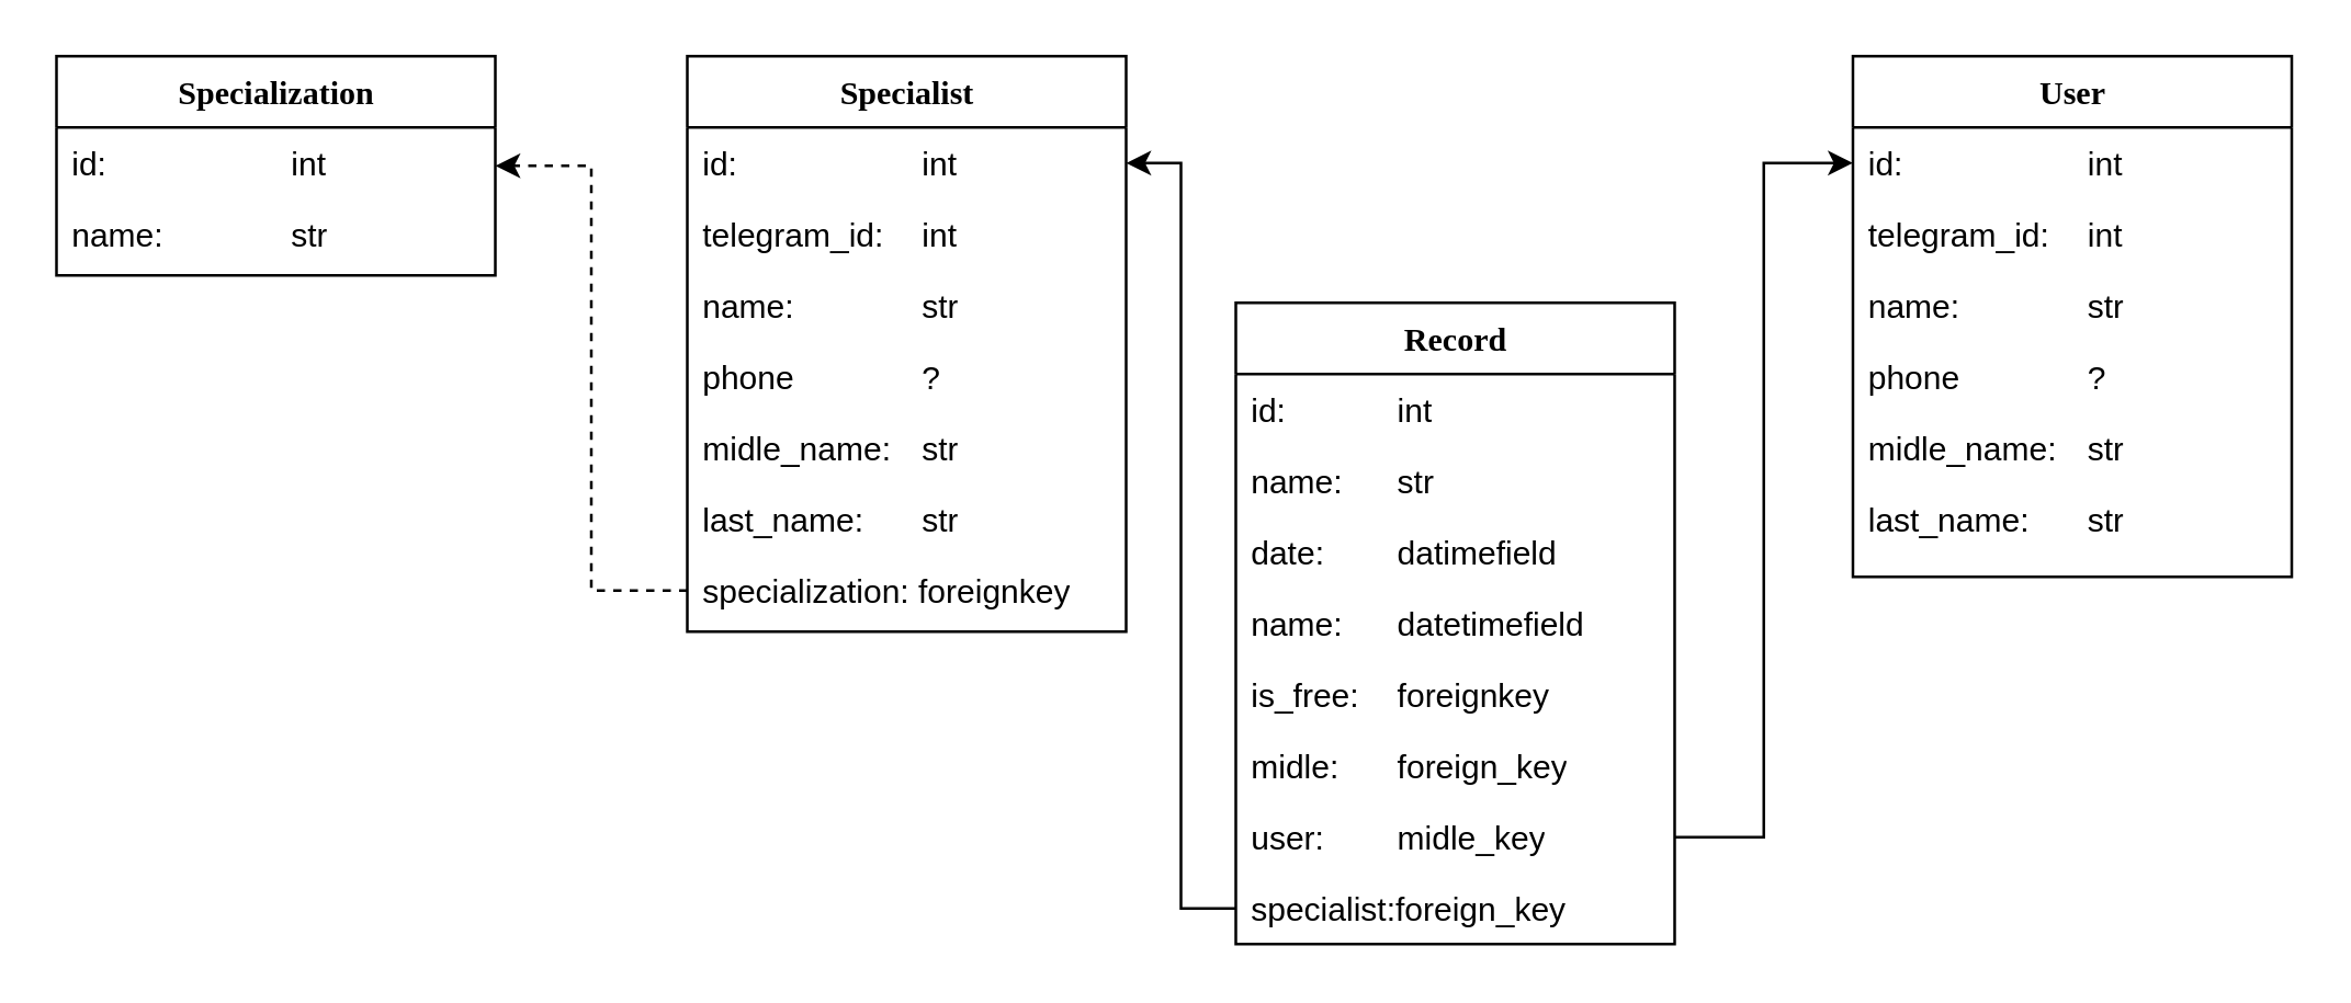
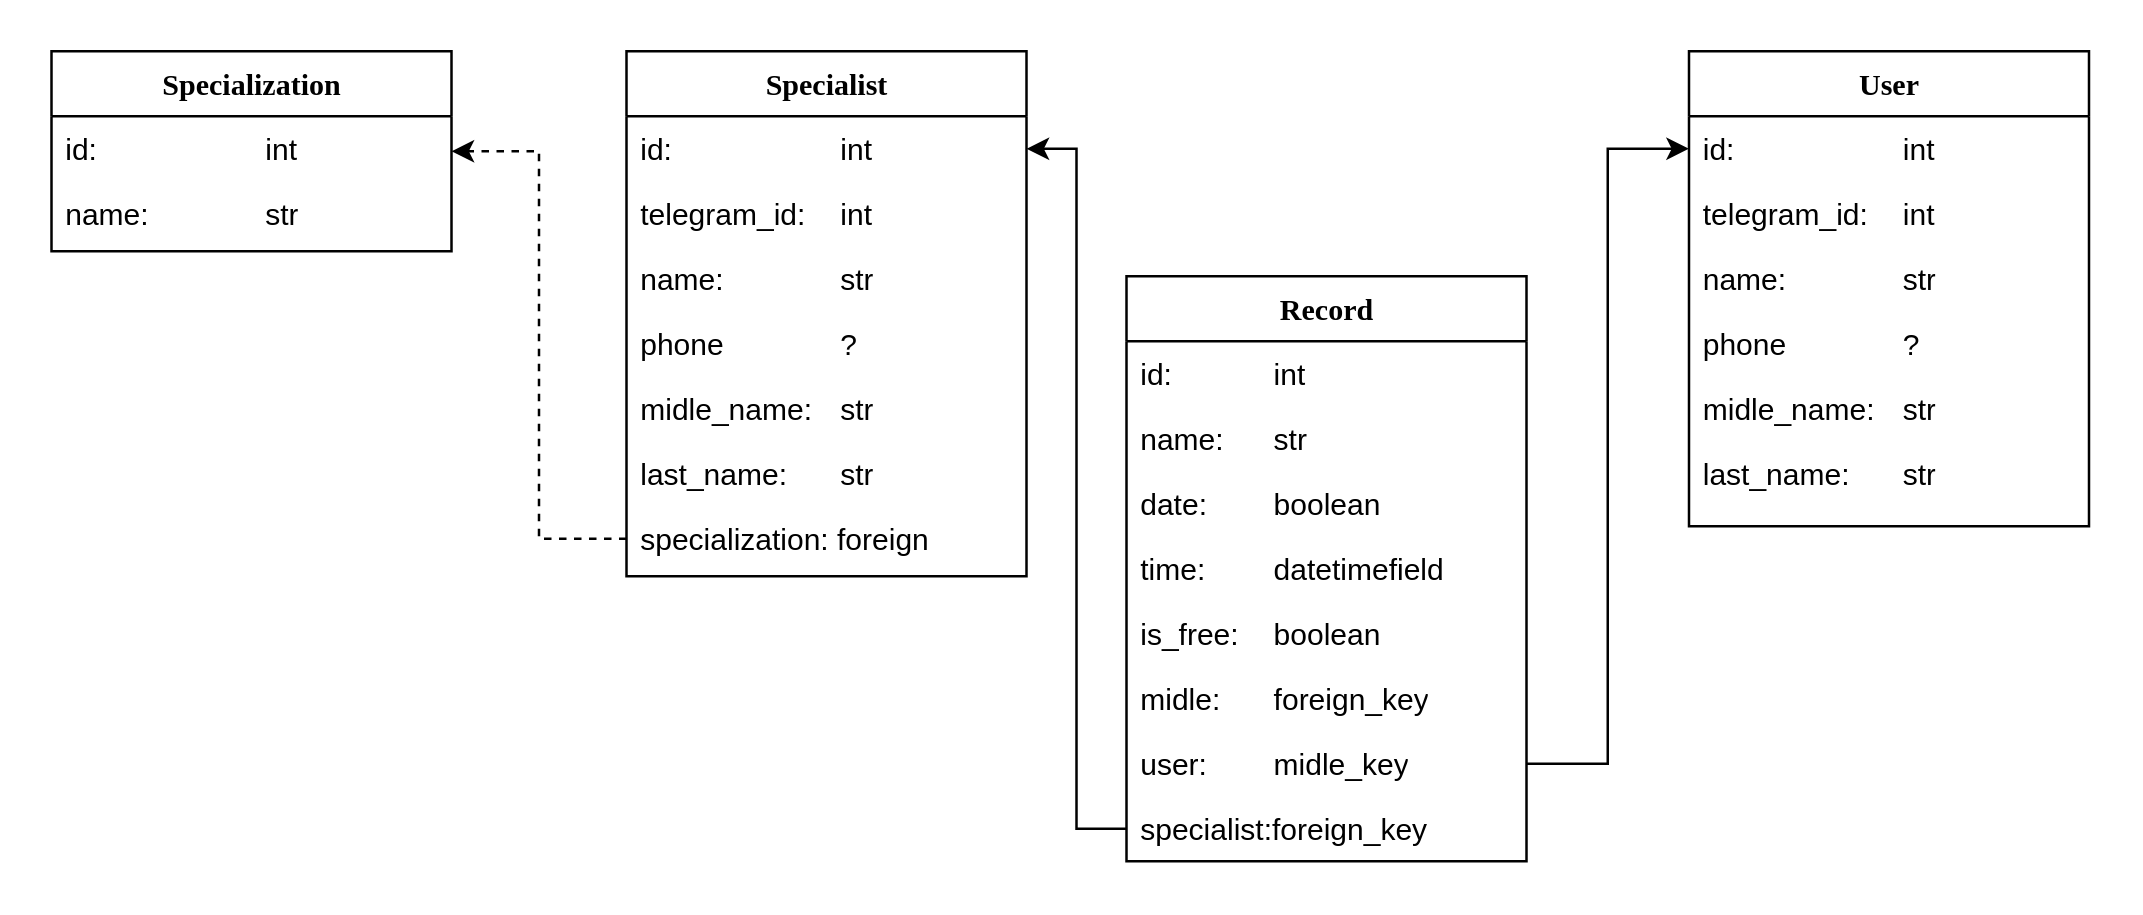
  <mxCell id="0" />
  <mxCell id="1" parent="0" />
  <mxCell id="2" value="Record" style="swimlane;html=1;fontStyle=1;align=center;verticalAlign=top;childLayout=stackLayout;horizontal=1;startSize=26;horizontalStack=0;resizeParent=1;resizeLast=0;collapsible=1;marginBottom=0;swimlaneFillColor=#ffffff;rounded=0;shadow=0;comic=0;labelBackgroundColor=none;strokeWidth=1;fillColor=none;fontFamily=Verdana;fontSize=12" parent="1" vertex="1"><mxGeometry x="450" y="110" width="160" height="234" as="geometry" /></mxCell>
  <mxCell id="3" value="id:&lt;span style=&quot;white-space: pre;&quot;&gt;&#09;&lt;span style=&quot;white-space: pre;&quot;&gt;&#09;&lt;/span&gt;&lt;/span&gt;int" style="text;html=1;strokeColor=none;fillColor=none;align=left;verticalAlign=top;spacingLeft=4;spacingRight=4;whiteSpace=wrap;overflow=hidden;rotatable=0;points=[[0,0.5],[1,0.5]];portConstraint=eastwest;" vertex="1" parent="2"><mxGeometry y="26" width="160" height="26" as="geometry" /></mxCell>
  <mxCell id="4" value="name:&lt;span style=&quot;white-space: pre;&quot;&gt;&#09;&lt;/span&gt;str" style="text;html=1;strokeColor=none;fillColor=none;align=left;verticalAlign=top;spacingLeft=4;spacingRight=4;whiteSpace=wrap;overflow=hidden;rotatable=0;points=[[0,0.5],[1,0.5]];portConstraint=eastwest;" vertex="1" parent="2"><mxGeometry y="52" width="160" height="26" as="geometry" /></mxCell>
- <mxCell id="5" value="date:&lt;span style=&quot;white-space: pre;&quot;&gt;&#09;&lt;/span&gt;datimefield" style="text;html=1;strokeColor=none;fillColor=none;align=left;verticalAlign=top;spacingLeft=4;spacingRight=4;whiteSpace=wrap;overflow=hidden;rotatable=0;points=[[0,0.5],[1,0.5]];portConstraint=eastwest;" vertex="1" parent="2"><mxGeometry y="78" width="160" height="26" as="geometry" /></mxCell>
- <mxCell id="6" value="name: &lt;span style=&quot;white-space: pre;&quot;&gt;&#09;&lt;/span&gt;datetimefield" style="text;html=1;strokeColor=none;fillColor=none;align=left;verticalAlign=top;spacingLeft=4;spacingRight=4;whiteSpace=wrap;overflow=hidden;rotatable=0;points=[[0,0.5],[1,0.5]];portConstraint=eastwest;" vertex="1" parent="2"><mxGeometry y="104" width="160" height="26" as="geometry" /></mxCell>
- <mxCell id="7" value="is_free:&lt;span style=&quot;white-space: pre;&quot;&gt;&#09;&lt;/span&gt;foreignkey" style="text;html=1;strokeColor=none;fillColor=none;align=left;verticalAlign=top;spacingLeft=4;spacingRight=4;whiteSpace=wrap;overflow=hidden;rotatable=0;points=[[0,0.5],[1,0.5]];portConstraint=eastwest;" vertex="1" parent="2"><mxGeometry y="130" width="160" height="26" as="geometry" /></mxCell>
+ <mxCell id="5" value="date:&lt;span style=&quot;white-space: pre;&quot;&gt;&#09;&lt;/span&gt;boolean" style="text;html=1;strokeColor=none;fillColor=none;align=left;verticalAlign=top;spacingLeft=4;spacingRight=4;whiteSpace=wrap;overflow=hidden;rotatable=0;points=[[0,0.5],[1,0.5]];portConstraint=eastwest;" vertex="1" parent="2"><mxGeometry y="78" width="160" height="26" as="geometry" /></mxCell>
+ <mxCell id="6" value="time: &lt;span style=&quot;white-space: pre;&quot;&gt;&#09;&lt;/span&gt;datetimefield" style="text;html=1;strokeColor=none;fillColor=none;align=left;verticalAlign=top;spacingLeft=4;spacingRight=4;whiteSpace=wrap;overflow=hidden;rotatable=0;points=[[0,0.5],[1,0.5]];portConstraint=eastwest;" vertex="1" parent="2"><mxGeometry y="104" width="160" height="26" as="geometry" /></mxCell>
+ <mxCell id="7" value="is_free:&lt;span style=&quot;white-space: pre;&quot;&gt;&#09;&lt;/span&gt;boolean" style="text;html=1;strokeColor=none;fillColor=none;align=left;verticalAlign=top;spacingLeft=4;spacingRight=4;whiteSpace=wrap;overflow=hidden;rotatable=0;points=[[0,0.5],[1,0.5]];portConstraint=eastwest;" vertex="1" parent="2"><mxGeometry y="130" width="160" height="26" as="geometry" /></mxCell>
  <mxCell id="8" value="midle:&lt;span style=&quot;white-space: pre;&quot;&gt;&#09;&lt;/span&gt;foreign_key" style="text;html=1;strokeColor=none;fillColor=none;align=left;verticalAlign=top;spacingLeft=4;spacingRight=4;whiteSpace=wrap;overflow=hidden;rotatable=0;points=[[0,0.5],[1,0.5]];portConstraint=eastwest;" vertex="1" parent="2"><mxGeometry y="156" width="160" height="26" as="geometry" /></mxCell>
  <mxCell id="9" value="user:&lt;span style=&quot;white-space: pre;&quot;&gt;&#09;&lt;/span&gt;midle_key" style="text;html=1;strokeColor=none;fillColor=none;align=left;verticalAlign=top;spacingLeft=4;spacingRight=4;whiteSpace=wrap;overflow=hidden;rotatable=0;points=[[0,0.5],[1,0.5]];portConstraint=eastwest;" vertex="1" parent="2"><mxGeometry y="182" width="160" height="26" as="geometry" /></mxCell>
  <mxCell id="10" value="specialist:foreign_key" style="text;html=1;strokeColor=none;fillColor=none;align=left;verticalAlign=top;spacingLeft=4;spacingRight=4;whiteSpace=wrap;overflow=hidden;rotatable=0;points=[[0,0.5],[1,0.5]];portConstraint=eastwest;" vertex="1" parent="2"><mxGeometry y="208" width="160" height="26" as="geometry" /></mxCell>
  <mxCell id="11" value="User" style="swimlane;html=1;fontStyle=1;align=center;verticalAlign=top;childLayout=stackLayout;horizontal=1;startSize=26;horizontalStack=0;resizeParent=1;resizeLast=0;collapsible=1;marginBottom=0;swimlaneFillColor=#ffffff;rounded=0;shadow=0;comic=0;labelBackgroundColor=none;strokeWidth=1;fillColor=none;fontFamily=Verdana;fontSize=12" parent="1" vertex="1"><mxGeometry x="675" y="20" width="160" height="190" as="geometry" /></mxCell>
  <mxCell id="12" value="id:&lt;span style=&quot;white-space: pre;&quot;&gt;&#09;&lt;span style=&quot;white-space: pre;&quot;&gt;&#09;&lt;/span&gt;&lt;span style=&quot;white-space: pre;&quot;&gt;&#09;&lt;/span&gt;&lt;/span&gt;int" style="text;html=1;strokeColor=none;fillColor=none;align=left;verticalAlign=top;spacingLeft=4;spacingRight=4;whiteSpace=wrap;overflow=hidden;rotatable=0;points=[[0,0.5],[1,0.5]];portConstraint=eastwest;" parent="11" vertex="1"><mxGeometry y="26" width="160" height="26" as="geometry" /></mxCell>
  <mxCell id="13" value="telegram_id:&lt;span style=&quot;white-space: pre;&quot;&gt;&#09;&lt;/span&gt;int" style="text;html=1;strokeColor=none;fillColor=none;align=left;verticalAlign=top;spacingLeft=4;spacingRight=4;whiteSpace=wrap;overflow=hidden;rotatable=0;points=[[0,0.5],[1,0.5]];portConstraint=eastwest;" parent="11" vertex="1"><mxGeometry y="52" width="160" height="26" as="geometry" /></mxCell>
  <mxCell id="14" value="name:&lt;span style=&quot;white-space: pre;&quot;&gt;&#09;&lt;span style=&quot;white-space: pre;&quot;&gt;&#09;&lt;/span&gt;&lt;/span&gt;str" style="text;html=1;strokeColor=none;fillColor=none;align=left;verticalAlign=top;spacingLeft=4;spacingRight=4;whiteSpace=wrap;overflow=hidden;rotatable=0;points=[[0,0.5],[1,0.5]];portConstraint=eastwest;" parent="11" vertex="1"><mxGeometry y="78" width="160" height="26" as="geometry" /></mxCell>
  <mxCell id="15" value="phone &lt;span style=&quot;white-space: pre;&quot;&gt;&#09;&lt;/span&gt;&lt;span style=&quot;white-space: pre;&quot;&gt;&#09;&lt;/span&gt;?" style="text;html=1;strokeColor=none;fillColor=none;align=left;verticalAlign=top;spacingLeft=4;spacingRight=4;whiteSpace=wrap;overflow=hidden;rotatable=0;points=[[0,0.5],[1,0.5]];portConstraint=eastwest;" parent="11" vertex="1"><mxGeometry y="104" width="160" height="26" as="geometry" /></mxCell>
  <mxCell id="16" value="midle_name:&lt;span style=&quot;white-space: pre;&quot;&gt;&#09;&lt;/span&gt;str" style="text;html=1;strokeColor=none;fillColor=none;align=left;verticalAlign=top;spacingLeft=4;spacingRight=4;whiteSpace=wrap;overflow=hidden;rotatable=0;points=[[0,0.5],[1,0.5]];portConstraint=eastwest;" vertex="1" parent="11"><mxGeometry y="130" width="160" height="26" as="geometry" /></mxCell>
  <mxCell id="17" value="last_name:&lt;span style=&quot;white-space: pre;&quot;&gt;&#09;&lt;/span&gt;str" style="text;html=1;strokeColor=none;fillColor=none;align=left;verticalAlign=top;spacingLeft=4;spacingRight=4;whiteSpace=wrap;overflow=hidden;rotatable=0;points=[[0,0.5],[1,0.5]];portConstraint=eastwest;" vertex="1" parent="11"><mxGeometry y="156" width="160" height="26" as="geometry" /></mxCell>
  <mxCell id="18" value="" style="edgeStyle=orthogonalEdgeStyle;rounded=0;orthogonalLoop=1;jettySize=auto;html=1;entryX=0;entryY=0.5;entryDx=0;entryDy=0;" edge="1" parent="1" source="9" target="12"><mxGeometry relative="1" as="geometry" /></mxCell>
  <mxCell id="19" value="Specialist" style="swimlane;html=1;fontStyle=1;align=center;verticalAlign=top;childLayout=stackLayout;horizontal=1;startSize=26;horizontalStack=0;resizeParent=1;resizeLast=0;collapsible=1;marginBottom=0;swimlaneFillColor=#ffffff;rounded=0;shadow=0;comic=0;labelBackgroundColor=none;strokeWidth=1;fillColor=none;fontFamily=Verdana;fontSize=12" vertex="1" parent="1"><mxGeometry x="250" y="20" width="160" height="210" as="geometry" /></mxCell>
  <mxCell id="20" value="id:&lt;span style=&quot;white-space: pre;&quot;&gt;&#09;&lt;span style=&quot;white-space: pre;&quot;&gt;&#09;&lt;/span&gt;&lt;span style=&quot;white-space: pre;&quot;&gt;&#09;&lt;/span&gt;&lt;/span&gt;int" style="text;html=1;strokeColor=none;fillColor=none;align=left;verticalAlign=top;spacingLeft=4;spacingRight=4;whiteSpace=wrap;overflow=hidden;rotatable=0;points=[[0,0.5],[1,0.5]];portConstraint=eastwest;" vertex="1" parent="19"><mxGeometry y="26" width="160" height="26" as="geometry" /></mxCell>
  <mxCell id="21" value="telegram_id:&lt;span style=&quot;white-space: pre;&quot;&gt;&#09;&lt;/span&gt;int" style="text;html=1;strokeColor=none;fillColor=none;align=left;verticalAlign=top;spacingLeft=4;spacingRight=4;whiteSpace=wrap;overflow=hidden;rotatable=0;points=[[0,0.5],[1,0.5]];portConstraint=eastwest;" vertex="1" parent="19"><mxGeometry y="52" width="160" height="26" as="geometry" /></mxCell>
  <mxCell id="22" value="name:&lt;span style=&quot;white-space: pre;&quot;&gt;&#09;&lt;span style=&quot;white-space: pre;&quot;&gt;&#09;&lt;/span&gt;&lt;/span&gt;str" style="text;html=1;strokeColor=none;fillColor=none;align=left;verticalAlign=top;spacingLeft=4;spacingRight=4;whiteSpace=wrap;overflow=hidden;rotatable=0;points=[[0,0.5],[1,0.5]];portConstraint=eastwest;" vertex="1" parent="19"><mxGeometry y="78" width="160" height="26" as="geometry" /></mxCell>
  <mxCell id="23" value="phone &lt;span style=&quot;white-space: pre;&quot;&gt;&#09;&lt;/span&gt;&lt;span style=&quot;white-space: pre;&quot;&gt;&#09;&lt;/span&gt;?" style="text;html=1;strokeColor=none;fillColor=none;align=left;verticalAlign=top;spacingLeft=4;spacingRight=4;whiteSpace=wrap;overflow=hidden;rotatable=0;points=[[0,0.5],[1,0.5]];portConstraint=eastwest;" vertex="1" parent="19"><mxGeometry y="104" width="160" height="26" as="geometry" /></mxCell>
  <mxCell id="24" value="midle_name:&lt;span style=&quot;white-space: pre;&quot;&gt;&#09;&lt;/span&gt;str" style="text;html=1;strokeColor=none;fillColor=none;align=left;verticalAlign=top;spacingLeft=4;spacingRight=4;whiteSpace=wrap;overflow=hidden;rotatable=0;points=[[0,0.5],[1,0.5]];portConstraint=eastwest;" vertex="1" parent="19"><mxGeometry y="130" width="160" height="26" as="geometry" /></mxCell>
  <mxCell id="25" value="last_name:&lt;span style=&quot;white-space: pre;&quot;&gt;&#09;&lt;/span&gt;str" style="text;html=1;strokeColor=none;fillColor=none;align=left;verticalAlign=top;spacingLeft=4;spacingRight=4;whiteSpace=wrap;overflow=hidden;rotatable=0;points=[[0,0.5],[1,0.5]];portConstraint=eastwest;" vertex="1" parent="19"><mxGeometry y="156" width="160" height="26" as="geometry" /></mxCell>
- <mxCell id="26" value="specialization: foreignkey" style="text;html=1;strokeColor=none;fillColor=none;align=left;verticalAlign=top;spacingLeft=4;spacingRight=4;whiteSpace=wrap;overflow=hidden;rotatable=0;points=[[0,0.5],[1,0.5]];portConstraint=eastwest;" vertex="1" parent="19"><mxGeometry y="182" width="160" height="26" as="geometry" /></mxCell>
+ <mxCell id="26" value="specialization: foreign" style="text;html=1;strokeColor=none;fillColor=none;align=left;verticalAlign=top;spacingLeft=4;spacingRight=4;whiteSpace=wrap;overflow=hidden;rotatable=0;points=[[0,0.5],[1,0.5]];portConstraint=eastwest;" vertex="1" parent="19"><mxGeometry y="182" width="160" height="26" as="geometry" /></mxCell>
  <mxCell id="27" style="edgeStyle=orthogonalEdgeStyle;rounded=0;orthogonalLoop=1;jettySize=auto;html=1;entryX=1;entryY=0.5;entryDx=0;entryDy=0;" edge="1" parent="1" source="10" target="20"><mxGeometry relative="1" as="geometry" /></mxCell>
  <mxCell id="28" value="Specialization" style="swimlane;html=1;fontStyle=1;align=center;verticalAlign=top;childLayout=stackLayout;horizontal=1;startSize=26;horizontalStack=0;resizeParent=1;resizeLast=0;collapsible=1;marginBottom=0;swimlaneFillColor=#ffffff;rounded=0;shadow=0;comic=0;labelBackgroundColor=none;strokeWidth=1;fillColor=none;fontFamily=Verdana;fontSize=12" vertex="1" parent="1"><mxGeometry x="20" y="20" width="160" height="80" as="geometry" /></mxCell>
  <mxCell id="29" value="id:&lt;span style=&quot;white-space: pre;&quot;&gt;&#09;&lt;span style=&quot;white-space: pre;&quot;&gt;&#09;&lt;/span&gt;&lt;span style=&quot;white-space: pre;&quot;&gt;&#09;&lt;/span&gt;&lt;/span&gt;int" style="text;html=1;strokeColor=none;fillColor=none;align=left;verticalAlign=top;spacingLeft=4;spacingRight=4;whiteSpace=wrap;overflow=hidden;rotatable=0;points=[[0,0.5],[1,0.5]];portConstraint=eastwest;" vertex="1" parent="28"><mxGeometry y="26" width="160" height="26" as="geometry" /></mxCell>
  <mxCell id="30" value="name:&lt;span style=&quot;white-space: pre;&quot;&gt;&#09;&lt;span style=&quot;white-space: pre;&quot;&gt;&#09;&lt;/span&gt;&lt;/span&gt;str" style="text;html=1;strokeColor=none;fillColor=none;align=left;verticalAlign=top;spacingLeft=4;spacingRight=4;whiteSpace=wrap;overflow=hidden;rotatable=0;points=[[0,0.5],[1,0.5]];portConstraint=eastwest;" vertex="1" parent="28"><mxGeometry y="52" width="160" height="26" as="geometry" /></mxCell>
  <mxCell id="31" style="edgeStyle=orthogonalEdgeStyle;rounded=0;orthogonalLoop=1;jettySize=auto;html=1;entryX=1;entryY=0.5;entryDx=0;entryDy=0;dashed=1;" edge="1" parent="1" source="26" target="28"><mxGeometry relative="1" as="geometry" /></mxCell>
